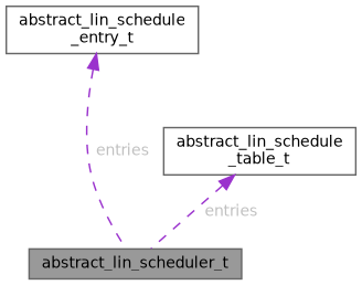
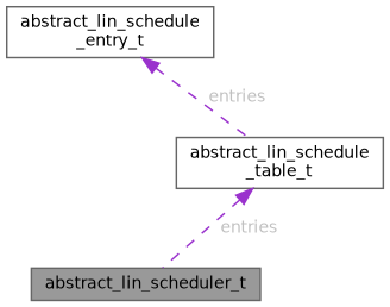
  digraph {
    node [color=gray40 fillcolor=white fontname=Helvetica fontsize=10 shape=box style=filled]
    edge [color=darkorchid3 dir=back fontcolor=grey fontname=Helvetica fontsize=10 labelfontname=Helvetica labelfontsize=10 style=dashed]
    n1 [fillcolor=grey60 fontcolor=black height=0.2 label=abstract_lin_scheduler_t width=0.4]
    n2 [height=0.2 label="abstract_lin_schedule\l_table_t" width=0.4]
    n3 [height=0.2 label="abstract_lin_schedule\l_entry_t" width=0.4]
    n2 -> n1 [label=" entries"]
-   n3 -> n1 [label=" entries"]
+   n3 -> n2 [label=" entries"]
  }
